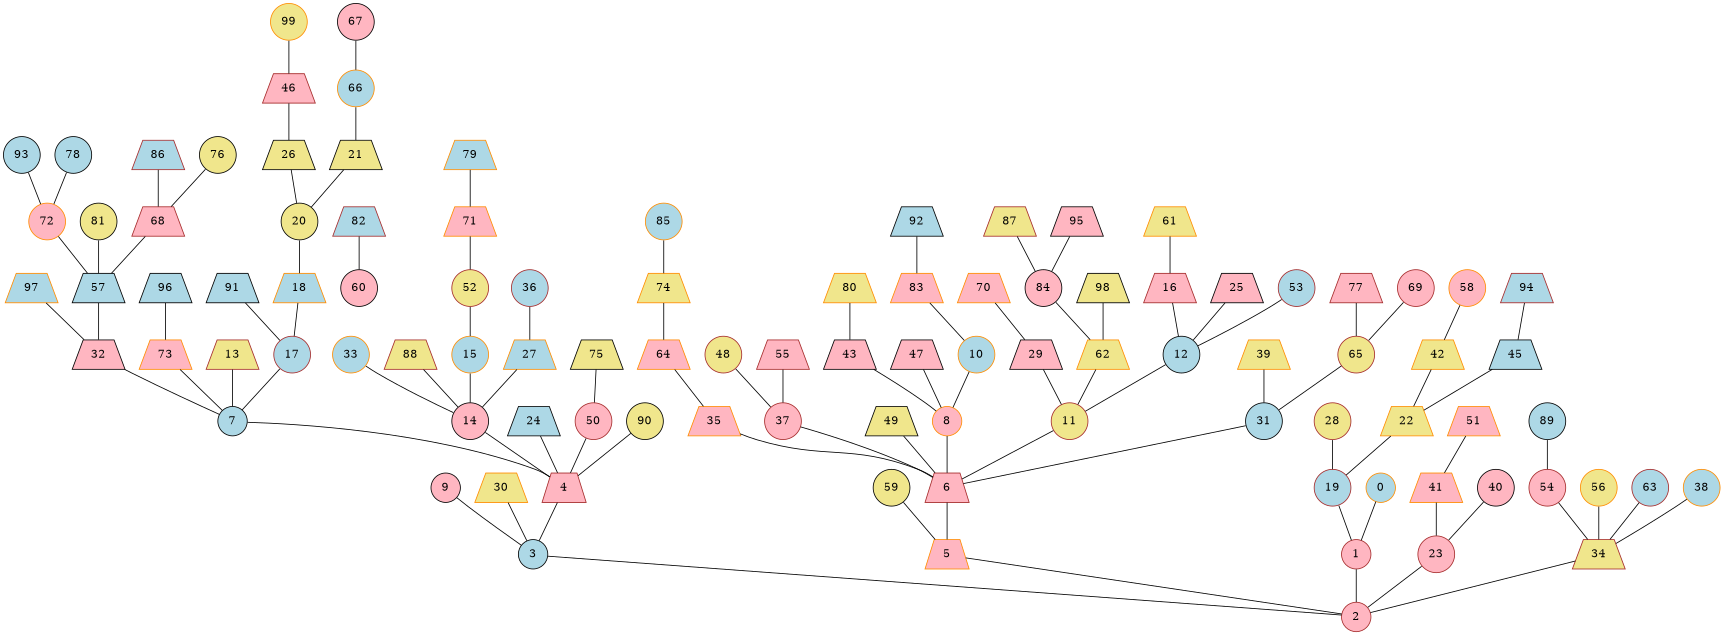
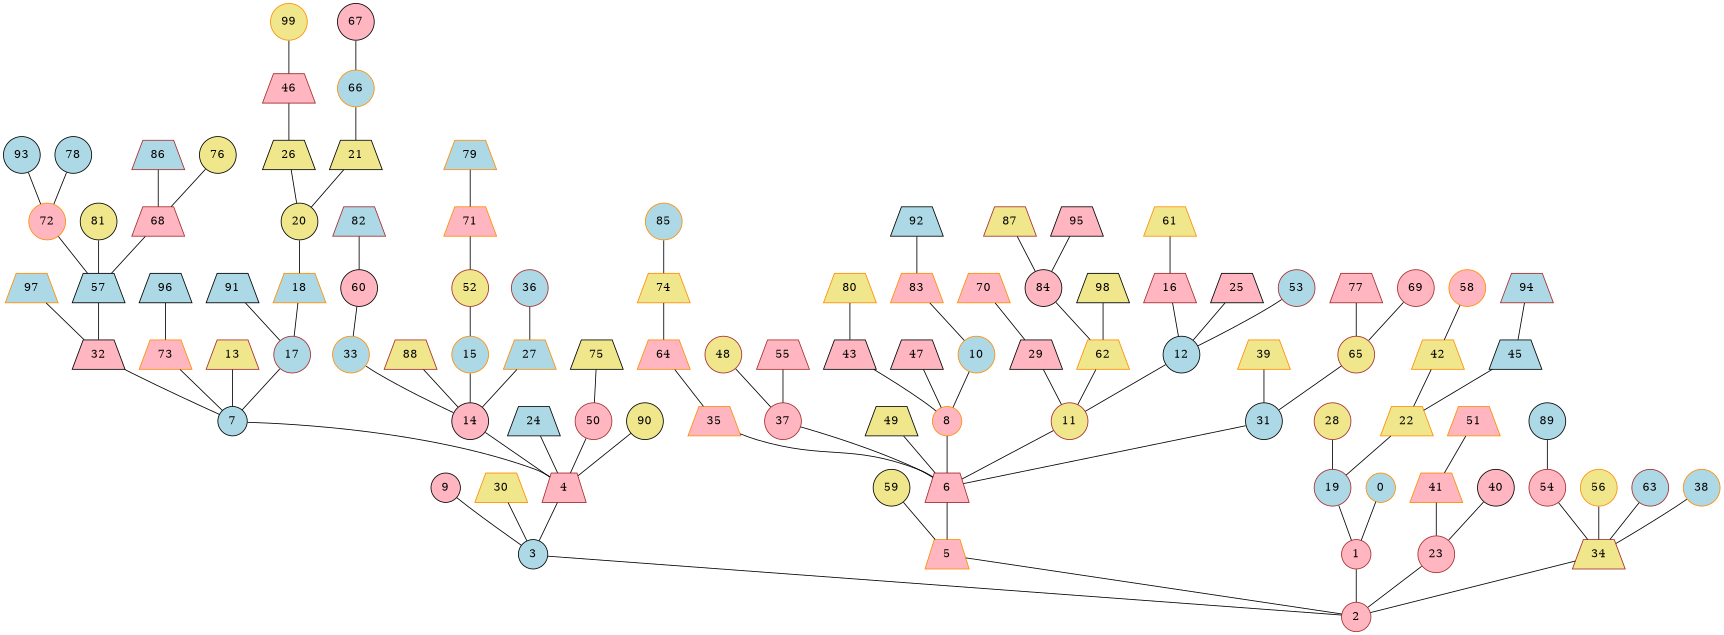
  graph {
    node [color=black fillcolor=lightpink shape=trapezium style=filled]
    0 [color=darkorange fillcolor=lightblue shape=circle]
    1 [color=brown shape=circle]
    2 [color=brown shape=circle]
    3 [fillcolor=lightblue shape=circle]
    4 [color=brown]
    7 [fillcolor=lightblue shape=circle]
    13 [color=brown fillcolor=khaki]
    17 [color=brown fillcolor=lightblue shape=circle]
    18 [color=darkorange fillcolor=lightblue]
    20 [fillcolor=khaki shape=circle]
    21 [fillcolor=khaki]
    66 [color=darkorange fillcolor=lightblue shape=circle]
    67 [shape=circle]
    26 [fillcolor=khaki]
    46 [color=brown]
    99 [color=darkorange fillcolor=khaki shape=circle]
    91 [fillcolor=lightblue]
    32
    57 [fillcolor=lightblue]
    68 [color=brown]
    76 [fillcolor=khaki shape=circle]
    86 [color=brown fillcolor=lightblue]
    72 [color=darkorange shape=circle]
    78 [fillcolor=lightblue shape=circle]
    93 [fillcolor=lightblue shape=circle]
    81 [fillcolor=khaki shape=circle]
    97 [color=darkorange fillcolor=lightblue]
    73 [color=darkorange]
    96 [fillcolor=lightblue]
    14 [shape=circle]
    15 [color=darkorange fillcolor=lightblue shape=circle]
    52 [color=brown fillcolor=khaki shape=circle]
    71 [color=darkorange]
    79 [color=darkorange fillcolor=lightblue]
    27 [color=darkorange fillcolor=lightblue]
    36 [color=brown fillcolor=lightblue shape=circle]
    33 [color=darkorange fillcolor=lightblue shape=circle]
    60 [shape=circle]
    82 [color=brown fillcolor=lightblue]
    88 [color=brown fillcolor=khaki]
    24 [fillcolor=lightblue]
    50 [color=brown shape=circle]
    75 [fillcolor=khaki]
    90 [fillcolor=khaki shape=circle]
    9 [shape=circle]
    30 [color=darkorange fillcolor=khaki]
    5 [color=darkorange]
    6 [color=brown]
    8 [color=darkorange shape=circle]
    10 [color=darkorange fillcolor=lightblue shape=circle]
    83 [color=darkorange]
    92 [fillcolor=lightblue]
    43
    80 [color=darkorange fillcolor=khaki]
    47
    11 [color=brown fillcolor=khaki shape=circle]
    12 [fillcolor=lightblue shape=circle]
    16 [color=brown]
    61 [color=darkorange fillcolor=khaki]
    25
    53 [color=brown fillcolor=lightblue shape=circle]
    29
    70 [color=darkorange]
    62 [color=darkorange fillcolor=khaki]
    84 [shape=circle]
    87 [color=brown fillcolor=khaki]
    95
    98 [fillcolor=khaki]
    31 [fillcolor=lightblue shape=circle]
    39 [color=darkorange fillcolor=khaki]
    65 [color=brown fillcolor=khaki shape=circle]
    69 [color=brown shape=circle]
    77 [color=brown]
    35 [color=darkorange]
    64 [color=darkorange]
    74 [color=darkorange fillcolor=khaki]
    85 [color=darkorange fillcolor=lightblue shape=circle]
    37 [color=brown shape=circle]
    48 [color=brown fillcolor=khaki shape=circle]
    55 [color=brown]
    49 [fillcolor=khaki]
    59 [fillcolor=khaki shape=circle]
    23 [color=brown shape=circle]
    40 [shape=circle]
    41 [color=darkorange]
    51 [color=darkorange]
    34 [color=brown fillcolor=khaki]
    38 [color=darkorange fillcolor=lightblue shape=circle]
    54 [color=brown shape=circle]
    89 [fillcolor=lightblue shape=circle]
    56 [color=darkorange fillcolor=khaki shape=circle]
    63 [color=brown fillcolor=lightblue shape=circle]
    19 [color=brown fillcolor=lightblue shape=circle]
    22 [color=darkorange fillcolor=khaki]
    42 [color=darkorange fillcolor=khaki]
    58 [color=darkorange shape=circle]
    45 [fillcolor=lightblue]
    94 [color=brown fillcolor=lightblue]
    28 [color=brown fillcolor=khaki shape=circle]
    0 -- 1
    1 -- 2
    3 -- 2
    4 -- 3
    7 -- 4
    13 -- 7
    17 -- 7
    18 -- 17
    20 -- 18
    21 -- 20
    66 -- 21
    67 -- 66
    26 -- 20
    46 -- 26
    99 -- 46
    91 -- 17
    32 -- 7
    57 -- 32
    68 -- 57
    76 -- 68
    86 -- 68
    72 -- 57
    78 -- 72
    93 -- 72
    81 -- 57
    97 -- 32
    73 -- 7
    96 -- 73
    14 -- 4
    15 -- 14
    52 -- 15
    71 -- 52
    79 -- 71
    27 -- 14
    36 -- 27
    33 -- 14
+   60 -- 33
    82 -- 60
    88 -- 14
    24 -- 4
    50 -- 4
    75 -- 50
    90 -- 4
    9 -- 3
    30 -- 3
    5 -- 2
    6 -- 5
    8 -- 6
    10 -- 8
    83 -- 10
    92 -- 83
    43 -- 8
    80 -- 43
    47 -- 8
    11 -- 6
    12 -- 11
    16 -- 12
    61 -- 16
    25 -- 12
    53 -- 12
    29 -- 11
    70 -- 29
    62 -- 11
    84 -- 62
    87 -- 84
    95 -- 84
    98 -- 62
    31 -- 6
    39 -- 31
    65 -- 31
    69 -- 65
    77 -- 65
    35 -- 6
    64 -- 35
    74 -- 64
    85 -- 74
    37 -- 6
    48 -- 37
    55 -- 37
    49 -- 6
    59 -- 5
    23 -- 2
    40 -- 23
    41 -- 23
    51 -- 41
    34 -- 2
    38 -- 34
    54 -- 34
    89 -- 54
    56 -- 34
    63 -- 34
    19 -- 1
    22 -- 19
    42 -- 22
    58 -- 42
    45 -- 22
    94 -- 45
    28 -- 19
  }
